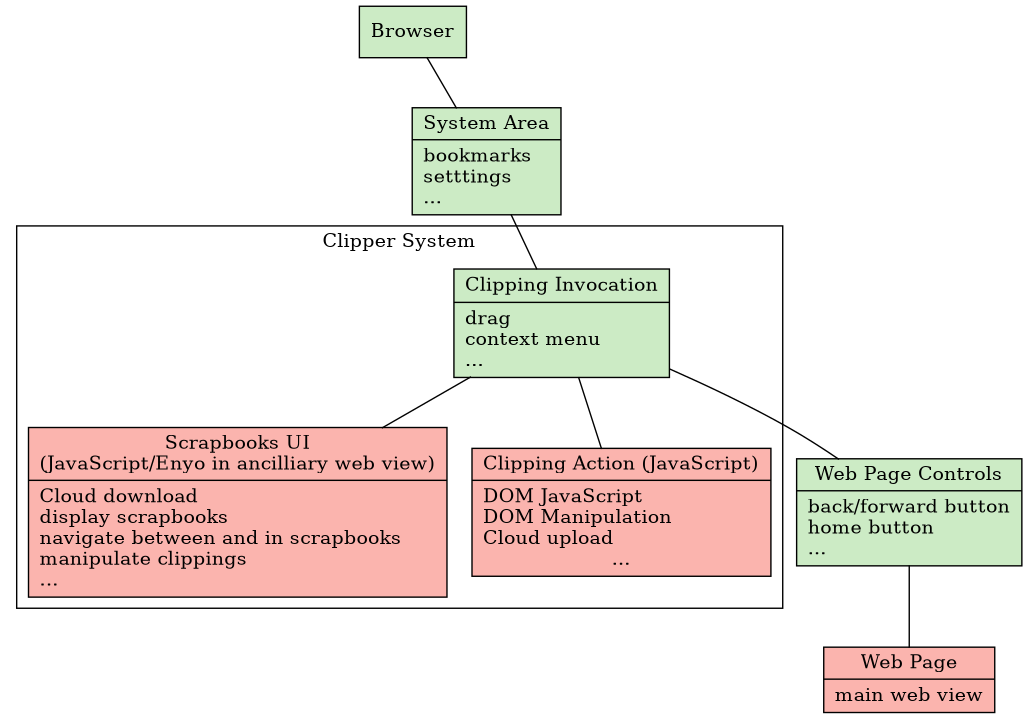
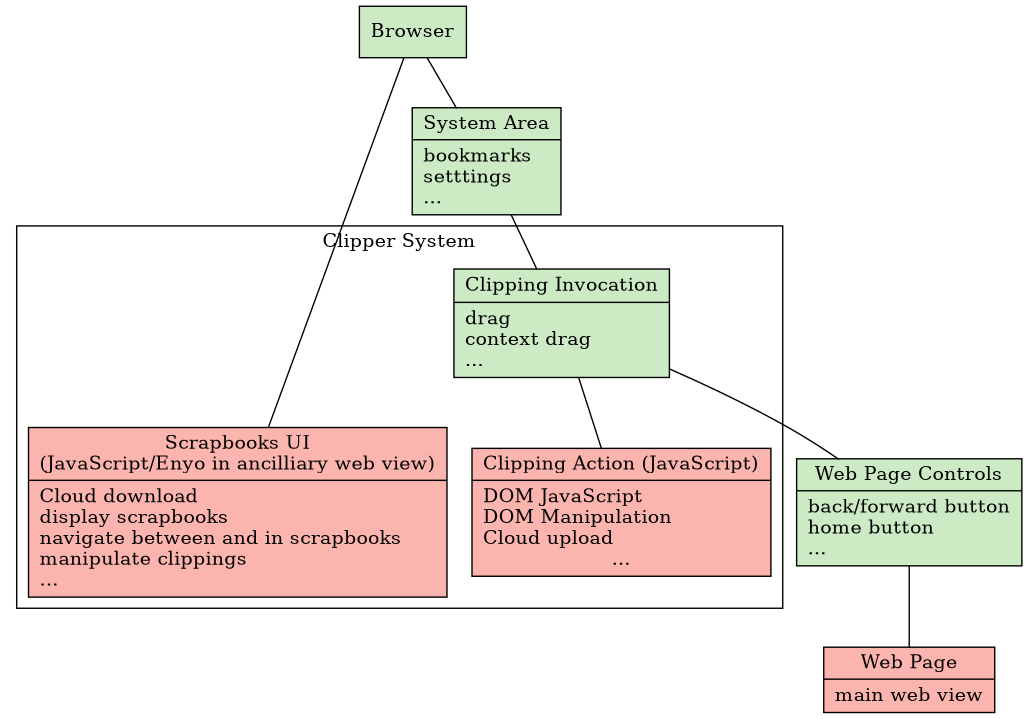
  digraph {
    node [fillcolor="/pastel14/3" shape=record style=filled]
    edge [dir=none]
    n1 [fillcolor="/pastel14/1" label="{Clipping Action (JavaScript)|DOM JavaScript\lDOM Manipulation\lCloud upload\l...}"]
    n2 [fillcolor="/pastel14/1" label="{Scrapbooks UI\n(JavaScript/Enyo in ancilliary web view)|Cloud download\ldisplay scrapbooks\lnavigate between and in scrapbooks\lmanipulate clippings\l...\l}"]
-   n3 [label="{Clipping Invocation|drag\lcontext menu\l...\l}"]
+   n3 [label="{Clipping Invocation|drag\lcontext drag\l...\l}"]
    n4 [label="{Web Page Controls|back/forward button\lhome button\l...\l}"]
    n5 [label="{System Area|bookmarks\lsetttings\l...\l}"]
    n6 [fillcolor="/pastel14/1" label="{Web Page|main web view}"]
    Browser
    subgraph cluster_1 {
      label="Clipper System"
      n1
      n2
      n3
    }
    n3 -> n1
    n3 -> n4
    n4 -> n6
    n5 -> n3
-   n3 -> n2
+   Browser -> n2
    Browser -> n5
  }
